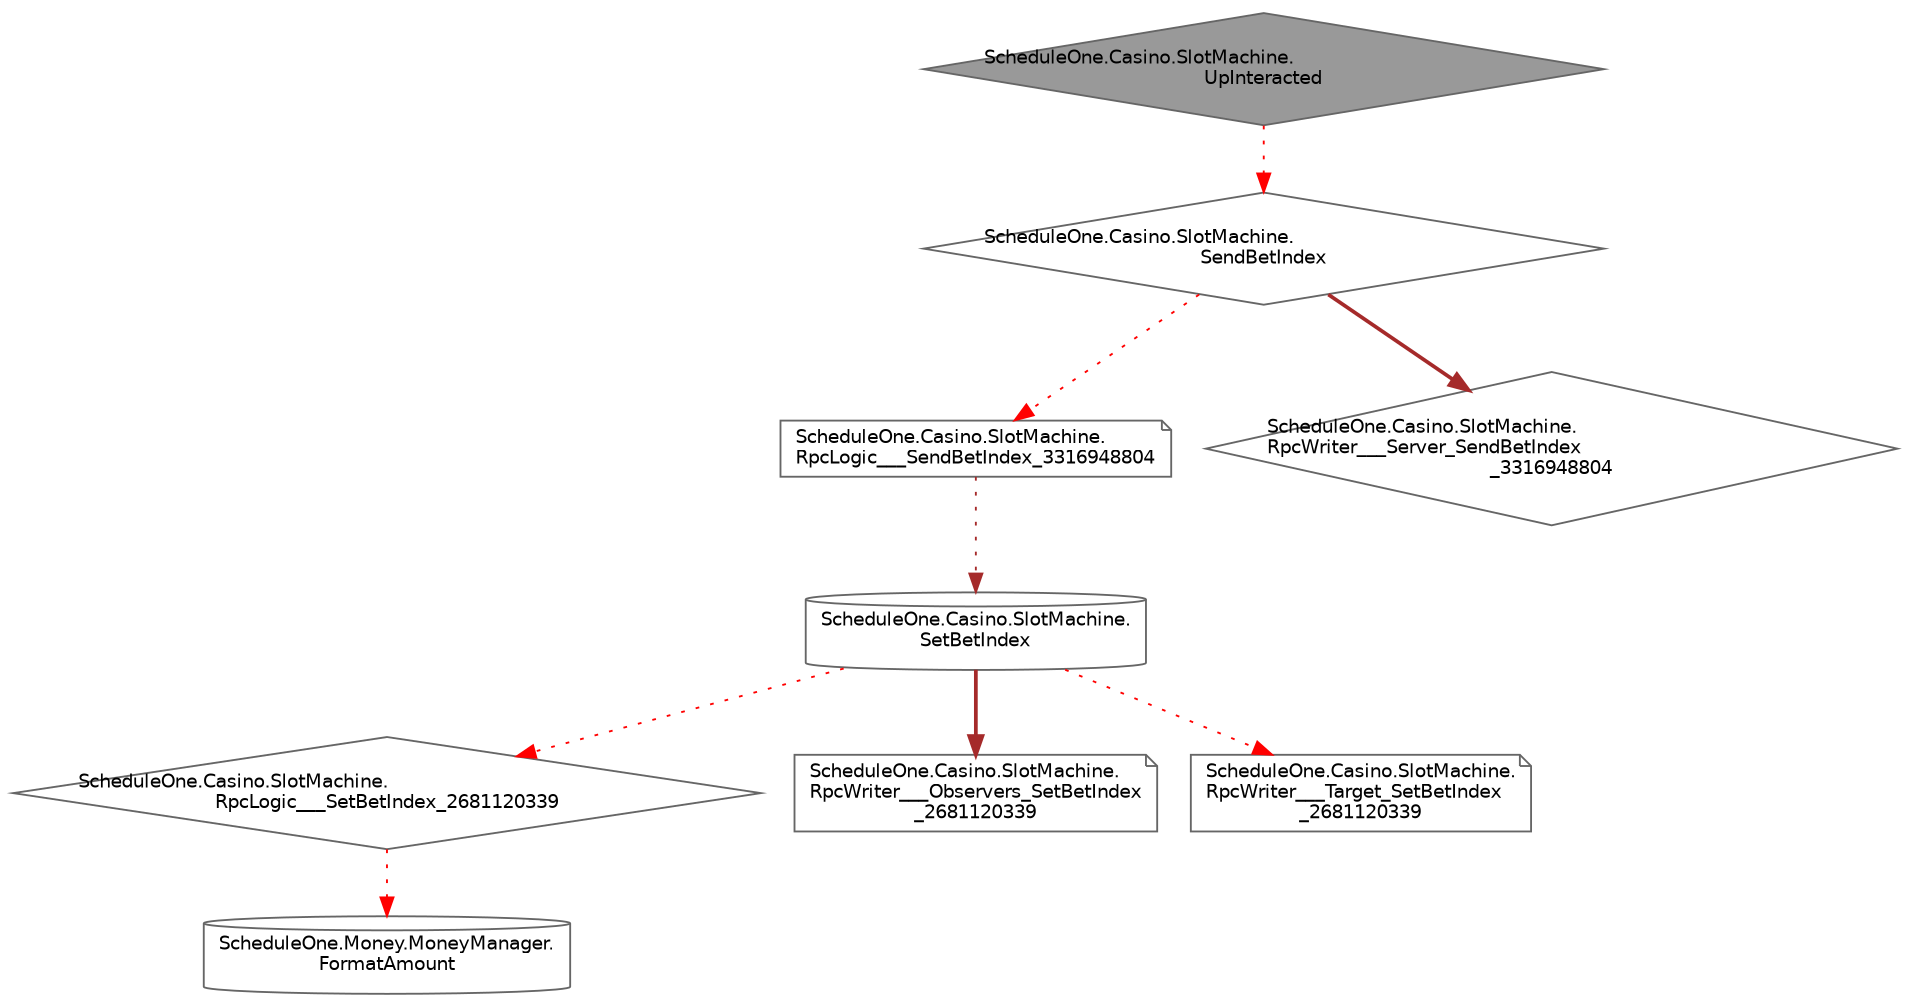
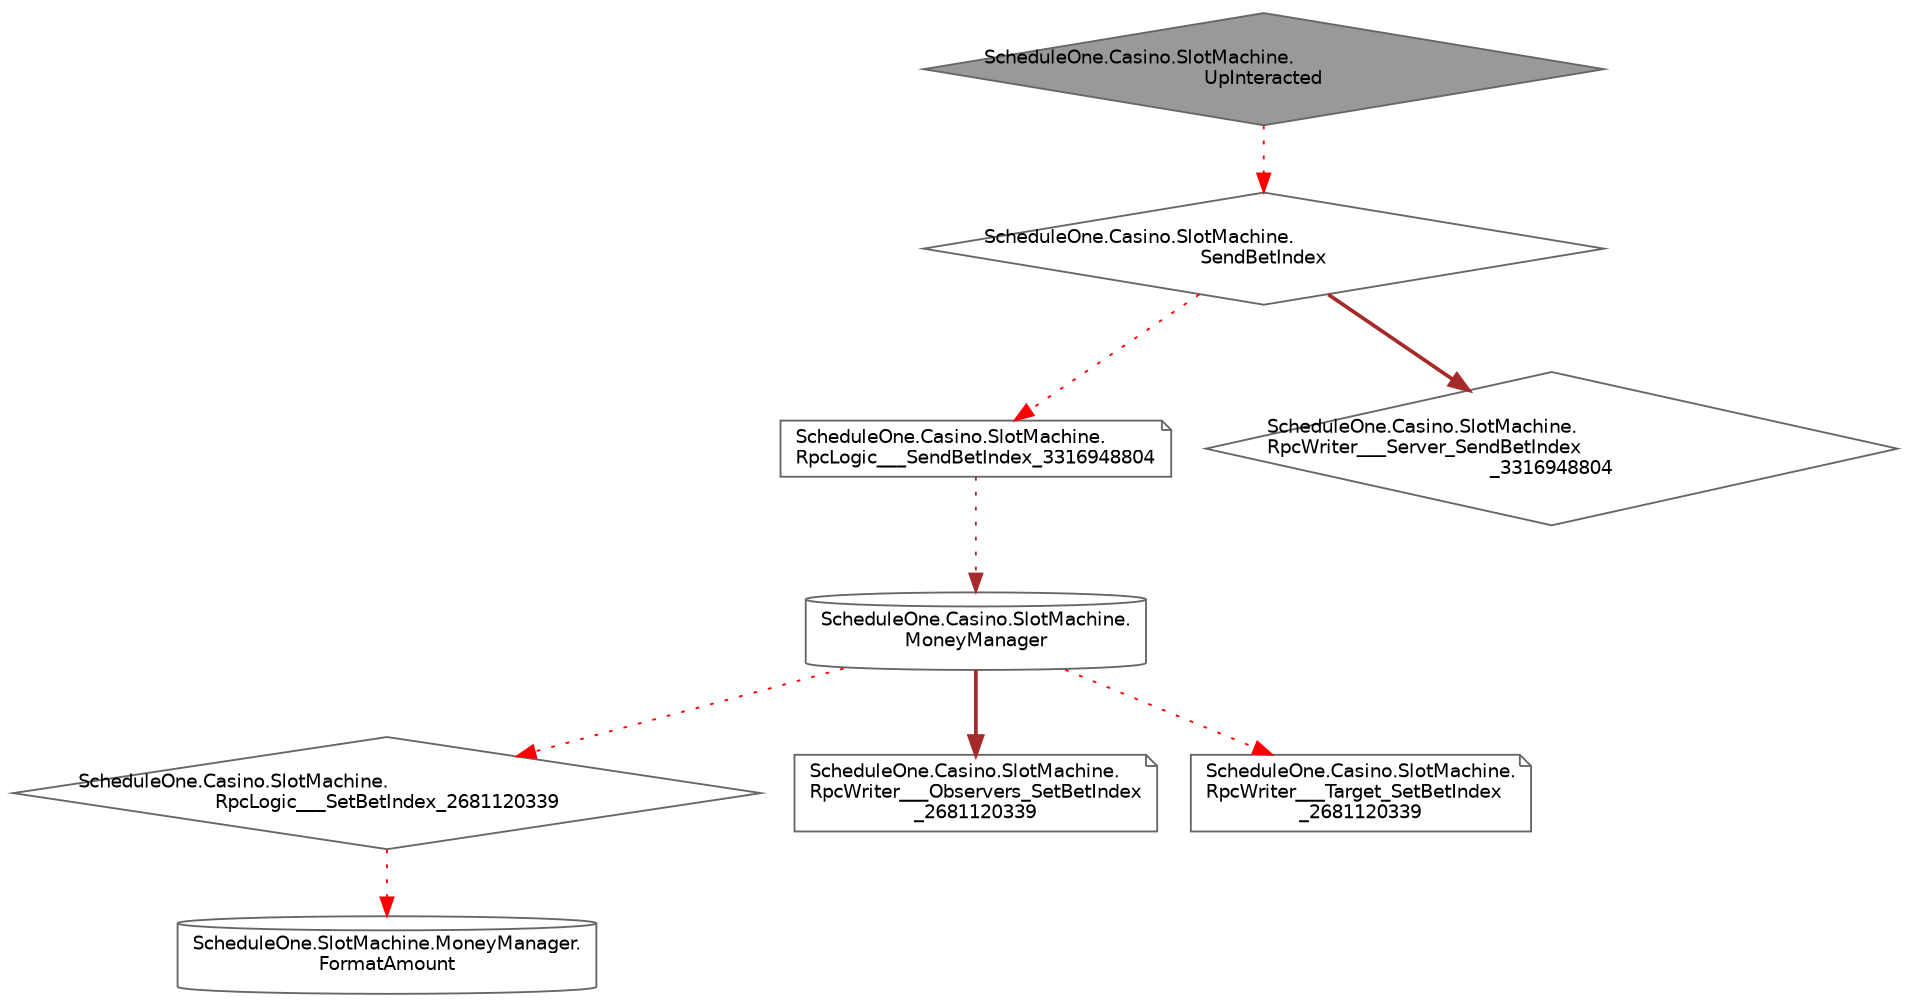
  digraph {
    rankdir=TB
    node [color=grey40 fillcolor=white fontname=Helvetica fontsize=10 shape=diamond style=filled]
    edge [color=red fontname=Helvetica fontsize=10 labelfontname=Helvetica labelfontsize=10 style=dotted]
    n1 [color=gray40 fillcolor=grey60 fontcolor=black height=0.2 label="ScheduleOne.Casino.SlotMachine.\lUpInteracted" width=0.4]
    n2 [height=0.2 label="ScheduleOne.Casino.SlotMachine.\lSendBetIndex" width=0.4]
    n3 [height=0.2 label="ScheduleOne.Casino.SlotMachine.\lRpcLogic___SendBetIndex_3316948804" shape=note width=0.4]
    n4 [height=0.2 label="ScheduleOne.Casino.SlotMachine.\lRpcWriter___Server_SendBetIndex\l_3316948804" width=0.4]
-   n5 [height=0.2 label="ScheduleOne.Casino.SlotMachine.\lSetBetIndex" shape=cylinder width=0.4]
+   n5 [height=0.2 label="ScheduleOne.Casino.SlotMachine.\lMoneyManager" shape=cylinder width=0.4]
    n6 [height=0.2 label="ScheduleOne.Casino.SlotMachine.\lRpcLogic___SetBetIndex_2681120339" width=0.4]
    n7 [height=0.2 label="ScheduleOne.Casino.SlotMachine.\lRpcWriter___Observers_SetBetIndex\l_2681120339" shape=note width=0.4]
    n8 [height=0.2 label="ScheduleOne.Casino.SlotMachine.\lRpcWriter___Target_SetBetIndex\l_2681120339" shape=note width=0.4]
-   n9 [height=0.2 label="ScheduleOne.Money.MoneyManager.\lFormatAmount" shape=cylinder width=0.4]
+   n9 [height=0.2 label="ScheduleOne.SlotMachine.MoneyManager.\lFormatAmount" shape=cylinder width=0.4]
    n1 -> n2
    n2 -> n3
    n2 -> n4 [color=brown style=bold]
    n3 -> n5 [color=brown]
    n5 -> n6
    n5 -> n7 [color=brown style=bold]
    n5 -> n8
    n6 -> n9
  }
